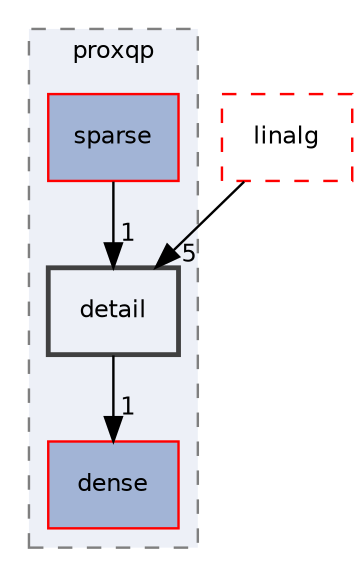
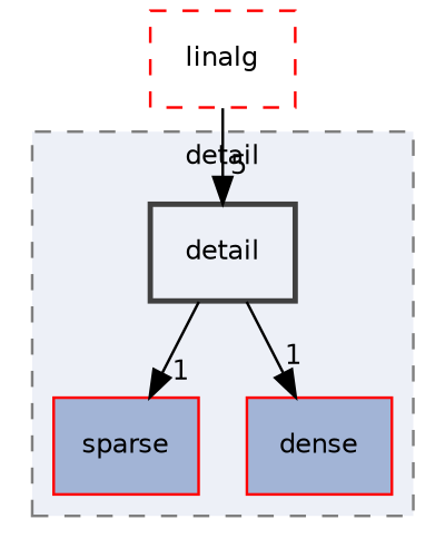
  digraph {
    compound=true
    node [color=red fillcolor="#a2b4d6" fontname=Helvetica fontsize=10 shape=box style="filled,"]
    edge [fontname=Helvetica fontsize=10 headlabel=1 labeldistance=1.5 labelfontname=Helvetica labelfontsize=10]
    n1 [label=sparse]
    n2 [label=dense]
    n3 [color=grey25 fillcolor="#edf0f7" label=detail style="filled,bold,"]
    n4 [fillcolor="#edf0f7" label=linalg style="dashed,"]
    subgraph cluster_1 {
      bgcolor="#edf0f7"
      fontname=Helvetica
      fontsize=10
-     label=proxqp
+     label=detail
      pencolor=grey50
      style="filled,dashed,"
      n1
      n2
      n3
    }
-   n1 -> n3
+   n3 -> n1
    n3 -> n2
    n4 -> n3 [headlabel=5]
  }
